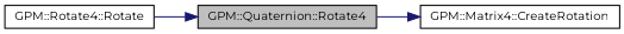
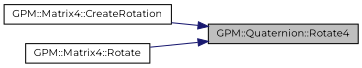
  digraph {
    fontname=Montserrat
    rankdir=RL
    node [color=black fillcolor=white fontname=Montserrat fontsize=10 shape=record style=filled]
    edge [color=midnightblue dir=back fontname=Montserrat fontsize=10 labelfontname=Helvetica labelfontsize=10 style=solid]
    n1 [fillcolor=grey75 fontcolor=black height=0.2 label="GPM::Quaternion::Rotate4" width=0.4]
    n2 [height=0.2 label="GPM::Matrix4::CreateRotation" width=0.4]
-   n3 [height=0.2 label="GPM::Rotate4::Rotate" width=0.4]
-   n2 -> n1
+   n3 [height=0.2 label="GPM::Matrix4::Rotate" width=0.4]
+   n1 -> n2
    n1 -> n3
  }
